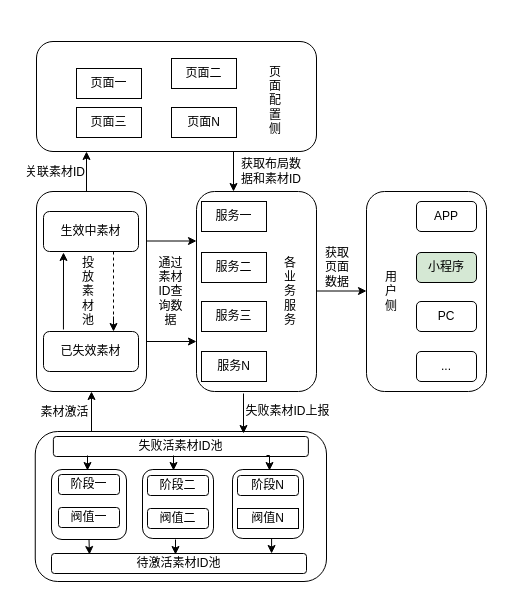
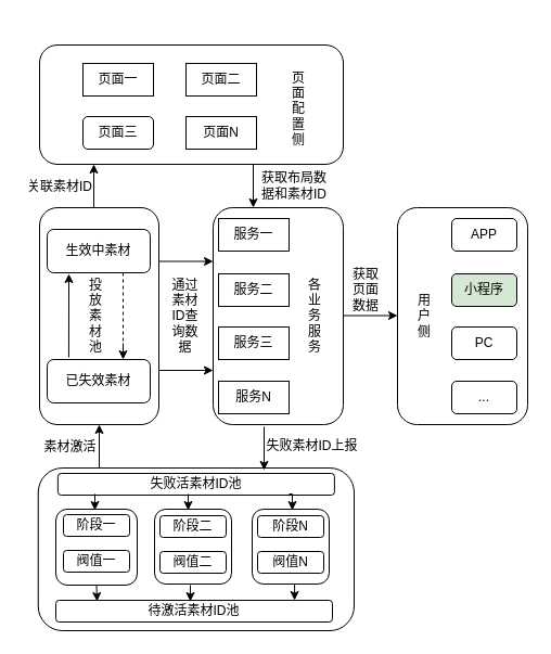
  <mxCell id="0" />
  <mxCell id="1" parent="0" />
  <mxCell id="2" value="" style="rounded=1;whiteSpace=wrap;html=1;" parent="1" vertex="1"><mxGeometry x="36" y="191" width="110" height="200" as="geometry" /></mxCell>
  <mxCell id="3" value="投放素材池" style="text;html=1;strokeColor=none;fillColor=none;align=center;verticalAlign=middle;whiteSpace=wrap;rounded=0;" parent="1" vertex="1"><mxGeometry x="78" y="201" width="20" height="180" as="geometry" /></mxCell>
  <mxCell id="4" value="生效中素材" style="rounded=1;whiteSpace=wrap;html=1;" parent="1" vertex="1"><mxGeometry x="43" y="211" width="95" height="40" as="geometry" /></mxCell>
  <mxCell id="5" value="已失效素材" style="rounded=1;whiteSpace=wrap;html=1;" parent="1" vertex="1"><mxGeometry x="43" y="331" width="95" height="40" as="geometry" /></mxCell>
  <mxCell id="6" value="" style="rounded=1;whiteSpace=wrap;html=1;" parent="1" vertex="1"><mxGeometry x="196" y="191" width="120" height="200" as="geometry" /></mxCell>
  <mxCell id="7" value="服务一" style="rounded=0;whiteSpace=wrap;html=1;" parent="1" vertex="1"><mxGeometry x="201" y="201" width="65" height="30" as="geometry" /></mxCell>
  <mxCell id="8" value="服务二" style="rounded=0;whiteSpace=wrap;html=1;" parent="1" vertex="1"><mxGeometry x="201" y="252" width="65" height="30" as="geometry" /></mxCell>
  <mxCell id="9" value="服务三" style="rounded=0;whiteSpace=wrap;html=1;" parent="1" vertex="1"><mxGeometry x="201" y="301" width="65" height="30" as="geometry" /></mxCell>
  <mxCell id="10" value="服务N" style="rounded=0;whiteSpace=wrap;html=1;" parent="1" vertex="1"><mxGeometry x="201" y="351" width="65" height="30" as="geometry" /></mxCell>
  <mxCell id="11" value="" style="endArrow=classic;html=1;rounded=0;" parent="1" edge="1"><mxGeometry width="50" height="50" relative="1" as="geometry"><mxPoint x="146" y="240.5" as="sourcePoint" /><mxPoint x="196" y="240.5" as="targetPoint" /></mxGeometry></mxCell>
  <mxCell id="12" value="各&lt;br&gt;业&lt;br&gt;务&lt;br&gt;服&lt;br&gt;务" style="text;html=1;strokeColor=none;fillColor=none;align=center;verticalAlign=middle;whiteSpace=wrap;rounded=0;" parent="1" vertex="1"><mxGeometry x="275" y="211" width="30" height="160" as="geometry" /></mxCell>
  <mxCell id="13" value="" style="rounded=1;whiteSpace=wrap;html=1;" parent="1" vertex="1"><mxGeometry x="366" y="191" width="120" height="200" as="geometry" /></mxCell>
  <mxCell id="14" value="用&lt;br&gt;户&lt;br&gt;侧" style="text;html=1;strokeColor=none;fillColor=none;align=center;verticalAlign=middle;whiteSpace=wrap;rounded=0;" parent="1" vertex="1"><mxGeometry x="376" y="211" width="30" height="160" as="geometry" /></mxCell>
  <mxCell id="15" value="APP" style="rounded=1;whiteSpace=wrap;html=1;" parent="1" vertex="1"><mxGeometry x="416" y="201" width="60" height="30" as="geometry" /></mxCell>
  <mxCell id="16" value="小程序" style="rounded=1;whiteSpace=wrap;html=1;fillColor=#d5e8d4;" parent="1" vertex="1"><mxGeometry x="416" y="252" width="60" height="30" as="geometry" /></mxCell>
  <mxCell id="17" value="PC" style="rounded=1;whiteSpace=wrap;html=1;" parent="1" vertex="1"><mxGeometry x="416" y="301" width="60" height="30" as="geometry" /></mxCell>
  <mxCell id="18" value="..." style="rounded=1;whiteSpace=wrap;html=1;" parent="1" vertex="1"><mxGeometry x="416" y="351" width="60" height="30" as="geometry" /></mxCell>
  <mxCell id="19" value="" style="endArrow=classic;html=1;rounded=0;" parent="1" edge="1"><mxGeometry width="50" height="50" relative="1" as="geometry"><mxPoint x="316" y="290.5" as="sourcePoint" /><mxPoint x="366" y="290.5" as="targetPoint" /></mxGeometry></mxCell>
  <mxCell id="20" value="" style="rounded=1;whiteSpace=wrap;html=1;" parent="1" vertex="1"><mxGeometry x="36" y="41" width="280" height="110" as="geometry" /></mxCell>
  <mxCell id="21" value="页&lt;br&gt;面&lt;br&gt;配&lt;br&gt;置&lt;br&gt;侧" style="text;html=1;strokeColor=none;fillColor=none;align=center;verticalAlign=middle;whiteSpace=wrap;rounded=0;" parent="1" vertex="1"><mxGeometry x="260" y="20" width="30" height="160" as="geometry" /></mxCell>
  <mxCell id="22" value="页面二" style="rounded=0;whiteSpace=wrap;html=1;" parent="1" vertex="1"><mxGeometry x="171" y="58" width="65" height="30" as="geometry" /></mxCell>
  <mxCell id="23" value="页面N" style="rounded=0;whiteSpace=wrap;html=1;" parent="1" vertex="1"><mxGeometry x="171" y="107" width="65" height="30" as="geometry" /></mxCell>
- <mxCell id="24" value="页面一" style="rounded=0;whiteSpace=wrap;html=1;" parent="1" vertex="1"><mxGeometry x="76" y="68" width="65" height="30" as="geometry" /></mxCell>
- <mxCell id="25" value="页面三" style="rounded=0;whiteSpace=wrap;html=1;" parent="1" vertex="1"><mxGeometry x="76" y="107" width="65" height="30" as="geometry" /></mxCell>
+ <mxCell id="24" value="页面一" style="rounded=0;whiteSpace=wrap;html=1;" parent="1" vertex="1"><mxGeometry x="76" y="58" width="65" height="30" as="geometry" /></mxCell>
+ <mxCell id="25" value="页面三" style="whiteSpace=wrap;html=1;rounded=1;" parent="1" vertex="1"><mxGeometry x="76" y="107" width="65" height="30" as="geometry" /></mxCell>
  <mxCell id="26" value="" style="endArrow=classic;html=1;rounded=0;" parent="1" edge="1"><mxGeometry width="50" height="50" relative="1" as="geometry"><mxPoint x="86" y="191" as="sourcePoint" /><mxPoint x="86" y="151" as="targetPoint" /></mxGeometry></mxCell>
  <mxCell id="27" value="关联素材ID" style="text;html=1;strokeColor=none;fillColor=none;align=center;verticalAlign=middle;whiteSpace=wrap;rounded=0;" parent="1" vertex="1"><mxGeometry x="20" y="157" width="70" height="30" as="geometry" /></mxCell>
  <mxCell id="28" value="获取布局数据和素材ID" style="text;html=1;strokeColor=none;fillColor=none;align=center;verticalAlign=middle;whiteSpace=wrap;rounded=0;" parent="1" vertex="1"><mxGeometry x="236" y="156" width="70" height="30" as="geometry" /></mxCell>
  <mxCell id="29" value="通过素材ID查询数据" style="text;html=1;strokeColor=none;fillColor=none;align=center;verticalAlign=middle;whiteSpace=wrap;rounded=0;" parent="1" vertex="1"><mxGeometry x="156" y="236" width="29" height="110" as="geometry" /></mxCell>
  <mxCell id="30" value="" style="endArrow=classic;html=1;rounded=0;" parent="1" edge="1"><mxGeometry width="50" height="50" relative="1" as="geometry"><mxPoint x="146" y="341" as="sourcePoint" /><mxPoint x="196" y="341" as="targetPoint" /></mxGeometry></mxCell>
  <mxCell id="31" value="获取&lt;br&gt;页面&lt;br&gt;数据" style="text;html=1;strokeColor=none;fillColor=none;align=center;verticalAlign=middle;whiteSpace=wrap;rounded=0;" parent="1" vertex="1"><mxGeometry x="317.25" y="217" width="40" height="100" as="geometry" /></mxCell>
  <mxCell id="32" value="" style="endArrow=classic;html=1;rounded=0;" parent="1" edge="1"><mxGeometry width="50" height="50" relative="1" as="geometry"><mxPoint x="233" y="151" as="sourcePoint" /><mxPoint x="233" y="191" as="targetPoint" /></mxGeometry></mxCell>
  <mxCell id="33" value="" style="rounded=1;whiteSpace=wrap;html=1;" parent="1" vertex="1"><mxGeometry x="34.75" y="431" width="291.25" height="150" as="geometry" /></mxCell>
  <mxCell id="34" value="" style="endArrow=classic;html=1;rounded=0;" parent="1" edge="1"><mxGeometry width="50" height="50" relative="1" as="geometry"><mxPoint x="91" y="431" as="sourcePoint" /><mxPoint x="91" y="391" as="targetPoint" /></mxGeometry></mxCell>
  <mxCell id="35" value="素材激活" style="text;html=1;align=center;verticalAlign=middle;resizable=0;points=[];autosize=1;strokeColor=none;fillColor=none;" parent="1" vertex="1"><mxGeometry x="29" y="397" width="70" height="30" as="geometry" /></mxCell>
  <mxCell id="36" value="" style="endArrow=classic;html=1;rounded=0;exitX=0.189;exitY=-0.05;exitDx=0;exitDy=0;exitPerimeter=0;" parent="1" edge="1"><mxGeometry width="50" height="50" relative="1" as="geometry"><mxPoint x="62.955" y="329" as="sourcePoint" /><mxPoint x="63" y="252" as="targetPoint" /></mxGeometry></mxCell>
  <mxCell id="37" value="" style="endArrow=classic;html=1;rounded=0;" parent="1" edge="1"><mxGeometry width="50" height="50" relative="1" as="geometry"><mxPoint x="243" y="393" as="sourcePoint" /><mxPoint x="243" y="433" as="targetPoint" /></mxGeometry></mxCell>
  <mxCell id="38" value="失败素材ID上报" style="text;html=1;align=center;verticalAlign=middle;resizable=0;points=[];autosize=1;strokeColor=none;fillColor=none;" parent="1" vertex="1"><mxGeometry x="232" y="396" width="110" height="30" as="geometry" /></mxCell>
  <mxCell id="39" style="edgeStyle=orthogonalEdgeStyle;rounded=0;orthogonalLoop=1;jettySize=auto;html=1;exitX=0.5;exitY=1;exitDx=0;exitDy=0;entryX=0.149;entryY=0.05;entryDx=0;entryDy=0;entryPerimeter=0;" edge="1" parent="1" source="40" target="50"><mxGeometry relative="1" as="geometry" /></mxCell>
  <mxCell id="40" value="" style="rounded=1;whiteSpace=wrap;html=1;" vertex="1" parent="1"><mxGeometry x="51" y="469" width="75" height="70" as="geometry" /></mxCell>
  <mxCell id="41" value="阶段一" style="rounded=1;whiteSpace=wrap;html=1;" vertex="1" parent="1"><mxGeometry x="58" y="474" width="61" height="20" as="geometry" /></mxCell>
  <mxCell id="42" value="阀值一" style="rounded=1;whiteSpace=wrap;html=1;" vertex="1" parent="1"><mxGeometry x="58" y="507" width="61" height="20" as="geometry" /></mxCell>
  <mxCell id="43" value="" style="rounded=1;whiteSpace=wrap;html=1;" vertex="1" parent="1"><mxGeometry x="142" y="469" width="71" height="69" as="geometry" /></mxCell>
  <mxCell id="44" value="阶段二" style="rounded=1;whiteSpace=wrap;html=1;" vertex="1" parent="1"><mxGeometry x="147" y="475" width="61" height="20" as="geometry" /></mxCell>
  <mxCell id="45" value="阀值二" style="rounded=1;whiteSpace=wrap;html=1;" vertex="1" parent="1"><mxGeometry x="147" y="508" width="61" height="20" as="geometry" /></mxCell>
  <mxCell id="46" style="edgeStyle=orthogonalEdgeStyle;rounded=0;orthogonalLoop=1;jettySize=auto;html=1;exitX=0.5;exitY=1;exitDx=0;exitDy=0;entryX=0.863;entryY=0;entryDx=0;entryDy=0;entryPerimeter=0;" edge="1" parent="1" source="47" target="50"><mxGeometry relative="1" as="geometry" /></mxCell>
  <mxCell id="47" value="" style="rounded=1;whiteSpace=wrap;html=1;" vertex="1" parent="1"><mxGeometry x="232" y="469" width="71" height="69" as="geometry" /></mxCell>
  <mxCell id="48" value="阶段N" style="rounded=1;whiteSpace=wrap;html=1;" vertex="1" parent="1"><mxGeometry x="237" y="475" width="61" height="20" as="geometry" /></mxCell>
- <mxCell id="49" value="阀值N" style="whiteSpace=wrap;html=1;rounded=0;" vertex="1" parent="1"><mxGeometry x="237" y="508" width="61" height="20" as="geometry" /></mxCell>
+ <mxCell id="49" value="阀值N" style="rounded=1;whiteSpace=wrap;html=1;" vertex="1" parent="1"><mxGeometry x="237" y="508" width="61" height="20" as="geometry" /></mxCell>
  <mxCell id="50" value="待激活素材ID池" style="rounded=1;whiteSpace=wrap;html=1;" vertex="1" parent="1"><mxGeometry x="51" y="553" width="255" height="20" as="geometry" /></mxCell>
  <mxCell id="51" value="失败活素材ID池" style="rounded=1;whiteSpace=wrap;html=1;" vertex="1" parent="1"><mxGeometry x="52.88" y="436" width="255" height="20" as="geometry" /></mxCell>
  <mxCell id="52" style="edgeStyle=orthogonalEdgeStyle;rounded=0;orthogonalLoop=1;jettySize=auto;html=1;exitX=0.5;exitY=1;exitDx=0;exitDy=0;entryX=0.149;entryY=0.05;entryDx=0;entryDy=0;entryPerimeter=0;" edge="1" parent="1"><mxGeometry relative="1" as="geometry"><mxPoint x="175" y="539" as="sourcePoint" /><mxPoint x="175" y="554" as="targetPoint" /></mxGeometry></mxCell>
  <mxCell id="53" style="edgeStyle=orthogonalEdgeStyle;rounded=0;orthogonalLoop=1;jettySize=auto;html=1;exitX=0.5;exitY=1;exitDx=0;exitDy=0;entryX=0.149;entryY=0.05;entryDx=0;entryDy=0;entryPerimeter=0;" edge="1" parent="1"><mxGeometry relative="1" as="geometry"><mxPoint x="87" y="455" as="sourcePoint" /><mxPoint x="87" y="470" as="targetPoint" /></mxGeometry></mxCell>
  <mxCell id="54" style="edgeStyle=orthogonalEdgeStyle;rounded=0;orthogonalLoop=1;jettySize=auto;html=1;exitX=0.5;exitY=1;exitDx=0;exitDy=0;entryX=0.863;entryY=0;entryDx=0;entryDy=0;entryPerimeter=0;" edge="1" parent="1"><mxGeometry relative="1" as="geometry"><mxPoint x="266" y="455" as="sourcePoint" /><mxPoint x="269" y="470" as="targetPoint" /></mxGeometry></mxCell>
  <mxCell id="55" style="edgeStyle=orthogonalEdgeStyle;rounded=0;orthogonalLoop=1;jettySize=auto;html=1;exitX=0.5;exitY=1;exitDx=0;exitDy=0;entryX=0.149;entryY=0.05;entryDx=0;entryDy=0;entryPerimeter=0;" edge="1" parent="1"><mxGeometry relative="1" as="geometry"><mxPoint x="173" y="455" as="sourcePoint" /><mxPoint x="173" y="470" as="targetPoint" /></mxGeometry></mxCell>
  <mxCell id="56" value="" style="endArrow=none;dashed=1;html=1;rounded=0;" edge="1" parent="1"><mxGeometry width="50" height="50" relative="1" as="geometry"><mxPoint x="113" y="320" as="sourcePoint" /><mxPoint x="113" y="251" as="targetPoint" /></mxGeometry></mxCell>
  <mxCell id="57" style="edgeStyle=orthogonalEdgeStyle;rounded=0;orthogonalLoop=1;jettySize=auto;html=1;exitX=0.5;exitY=1;exitDx=0;exitDy=0;entryX=0.149;entryY=0.05;entryDx=0;entryDy=0;entryPerimeter=0;" edge="1" parent="1"><mxGeometry relative="1" as="geometry"><mxPoint x="113" y="316" as="sourcePoint" /><mxPoint x="113" y="331" as="targetPoint" /></mxGeometry></mxCell>
